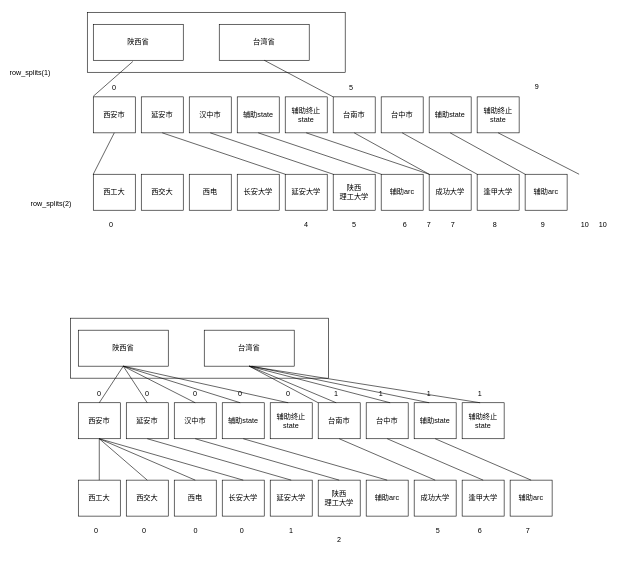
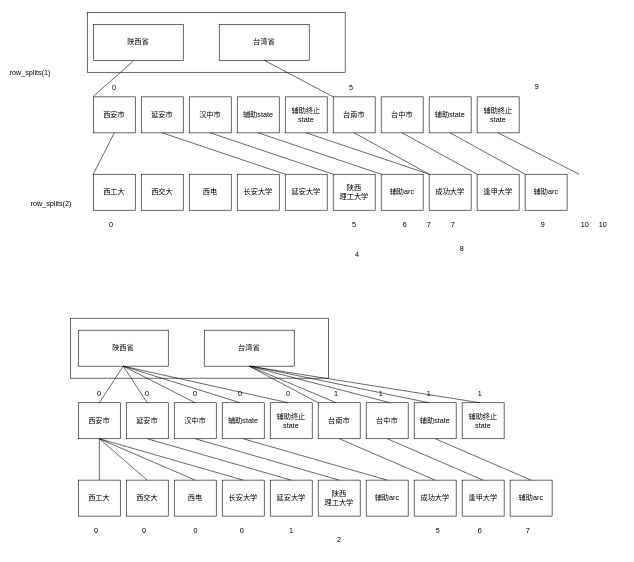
  <mxCell id="0" />
  <mxCell id="1" parent="0" />
  <mxCell id="2" value="" style="rounded=0;whiteSpace=wrap;html=1;" vertex="1" parent="1"><mxGeometry x="117" y="530" width="430" height="100" as="geometry" /></mxCell>
  <mxCell id="3" value="" style="rounded=0;whiteSpace=wrap;html=1;" vertex="1" parent="1"><mxGeometry x="145" y="20" width="430" height="100" as="geometry" /></mxCell>
  <mxCell id="4" value="陕西省" style="rounded=0;whiteSpace=wrap;html=1;" vertex="1" parent="1"><mxGeometry x="155" y="40" width="150" height="60" as="geometry" /></mxCell>
  <mxCell id="5" value="台湾省" style="rounded=0;whiteSpace=wrap;html=1;" vertex="1" parent="1"><mxGeometry x="365" y="40" width="150" height="60" as="geometry" /></mxCell>
  <mxCell id="6" value="西安市" style="rounded=0;whiteSpace=wrap;html=1;" vertex="1" parent="1"><mxGeometry x="155" y="161" width="70" height="60" as="geometry" /></mxCell>
  <mxCell id="7" value="延安市" style="rounded=0;whiteSpace=wrap;html=1;" vertex="1" parent="1"><mxGeometry x="235" y="161" width="70" height="60" as="geometry" /></mxCell>
  <mxCell id="8" value="汉中市" style="rounded=0;whiteSpace=wrap;html=1;" vertex="1" parent="1"><mxGeometry x="315" y="161" width="70" height="60" as="geometry" /></mxCell>
  <mxCell id="9" value="辅助state" style="rounded=0;whiteSpace=wrap;html=1;" vertex="1" parent="1"><mxGeometry x="395" y="161" width="70" height="60" as="geometry" /></mxCell>
  <mxCell id="10" value="辅助终止state" style="rounded=0;whiteSpace=wrap;html=1;" vertex="1" parent="1"><mxGeometry x="475" y="161" width="70" height="60" as="geometry" /></mxCell>
  <mxCell id="11" value="台南市" style="rounded=0;whiteSpace=wrap;html=1;" vertex="1" parent="1"><mxGeometry x="555" y="161" width="70" height="60" as="geometry" /></mxCell>
  <mxCell id="12" value="台中市" style="rounded=0;whiteSpace=wrap;html=1;" vertex="1" parent="1"><mxGeometry x="635" y="161" width="70" height="60" as="geometry" /></mxCell>
  <mxCell id="13" value="辅助state" style="rounded=0;whiteSpace=wrap;html=1;" vertex="1" parent="1"><mxGeometry x="715" y="161" width="70" height="60" as="geometry" /></mxCell>
  <mxCell id="14" value="辅助终止state" style="rounded=0;whiteSpace=wrap;html=1;" vertex="1" parent="1"><mxGeometry x="795" y="161" width="70" height="60" as="geometry" /></mxCell>
  <mxCell id="15" value="西工大" style="rounded=0;whiteSpace=wrap;html=1;" vertex="1" parent="1"><mxGeometry x="155" y="290" width="70" height="60" as="geometry" /></mxCell>
  <mxCell id="16" value="西交大" style="rounded=0;whiteSpace=wrap;html=1;" vertex="1" parent="1"><mxGeometry x="235" y="290" width="70" height="60" as="geometry" /></mxCell>
  <mxCell id="17" value="西电" style="rounded=0;whiteSpace=wrap;html=1;" vertex="1" parent="1"><mxGeometry x="315" y="290" width="70" height="60" as="geometry" /></mxCell>
  <mxCell id="18" value="长安大学" style="rounded=0;whiteSpace=wrap;html=1;" vertex="1" parent="1"><mxGeometry x="395" y="290" width="70" height="60" as="geometry" /></mxCell>
  <mxCell id="19" value="延安大学" style="rounded=0;whiteSpace=wrap;html=1;" vertex="1" parent="1"><mxGeometry x="475" y="290" width="70" height="60" as="geometry" /></mxCell>
  <mxCell id="20" value="陕西&lt;br&gt;理工大学" style="rounded=0;whiteSpace=wrap;html=1;" vertex="1" parent="1"><mxGeometry x="555" y="290" width="70" height="60" as="geometry" /></mxCell>
  <mxCell id="21" value="辅助arc" style="rounded=0;whiteSpace=wrap;html=1;" vertex="1" parent="1"><mxGeometry x="635" y="290" width="70" height="60" as="geometry" /></mxCell>
  <mxCell id="22" value="成功大学" style="rounded=0;whiteSpace=wrap;html=1;" vertex="1" parent="1"><mxGeometry x="715" y="290" width="70" height="60" as="geometry" /></mxCell>
  <mxCell id="23" value="逢甲大学" style="rounded=0;whiteSpace=wrap;html=1;" vertex="1" parent="1"><mxGeometry x="795" y="290" width="70" height="60" as="geometry" /></mxCell>
  <mxCell id="24" value="辅助arc" style="rounded=0;whiteSpace=wrap;html=1;" vertex="1" parent="1"><mxGeometry x="875" y="290" width="70" height="60" as="geometry" /></mxCell>
  <mxCell id="25" value="" style="endArrow=none;html=1;rounded=0;entryX=0.44;entryY=1.033;entryDx=0;entryDy=0;entryPerimeter=0;" edge="1" parent="1" target="4"><mxGeometry width="50" height="50" relative="1" as="geometry"><mxPoint x="155" y="160" as="sourcePoint" /><mxPoint x="535" y="200" as="targetPoint" /></mxGeometry></mxCell>
  <mxCell id="26" value="" style="endArrow=none;html=1;rounded=0;entryX=0.5;entryY=1;entryDx=0;entryDy=0;exitX=0;exitY=0;exitDx=0;exitDy=0;" edge="1" parent="1" source="11" target="5"><mxGeometry width="50" height="50" relative="1" as="geometry"><mxPoint x="485" y="250" as="sourcePoint" /><mxPoint x="535" y="200" as="targetPoint" /></mxGeometry></mxCell>
  <mxCell id="27" value="row_splits(1)" style="text;html=1;strokeColor=none;fillColor=none;align=center;verticalAlign=middle;whiteSpace=wrap;rounded=0;" vertex="1" parent="1"><mxGeometry x="20" y="106" width="60" height="30" as="geometry" /></mxCell>
  <mxCell id="28" value="row_splits(2)" style="text;html=1;strokeColor=none;fillColor=none;align=center;verticalAlign=middle;whiteSpace=wrap;rounded=0;" vertex="1" parent="1"><mxGeometry x="55" y="325" width="60" height="30" as="geometry" /></mxCell>
  <mxCell id="29" value="0" style="text;html=1;strokeColor=none;fillColor=none;align=center;verticalAlign=middle;whiteSpace=wrap;rounded=0;" vertex="1" parent="1"><mxGeometry x="160" y="131" width="60" height="30" as="geometry" /></mxCell>
  <mxCell id="30" value="5" style="text;html=1;strokeColor=none;fillColor=none;align=center;verticalAlign=middle;whiteSpace=wrap;rounded=0;" vertex="1" parent="1"><mxGeometry x="555" y="131" width="60" height="30" as="geometry" /></mxCell>
  <mxCell id="31" value="9" style="text;html=1;strokeColor=none;fillColor=none;align=center;verticalAlign=middle;whiteSpace=wrap;rounded=0;" vertex="1" parent="1"><mxGeometry x="865" y="130" width="60" height="30" as="geometry" /></mxCell>
  <mxCell id="32" value="0" style="text;html=1;strokeColor=none;fillColor=none;align=center;verticalAlign=middle;whiteSpace=wrap;rounded=0;" vertex="1" parent="1"><mxGeometry x="155" y="360" width="60" height="30" as="geometry" /></mxCell>
- <mxCell id="33" value="4" style="text;html=1;strokeColor=none;fillColor=none;align=center;verticalAlign=middle;whiteSpace=wrap;rounded=0;" vertex="1" parent="1"><mxGeometry x="480" y="360" width="60" height="30" as="geometry" /></mxCell>
+ <mxCell id="33" value="4" style="text;html=1;strokeColor=none;fillColor=none;align=center;verticalAlign=middle;whiteSpace=wrap;rounded=0;" vertex="1" parent="1"><mxGeometry x="565" y="410" width="60" height="30" as="geometry" /></mxCell>
  <mxCell id="34" value="5" style="text;html=1;strokeColor=none;fillColor=none;align=center;verticalAlign=middle;whiteSpace=wrap;rounded=0;" vertex="1" parent="1"><mxGeometry x="560" y="360" width="60" height="30" as="geometry" /></mxCell>
  <mxCell id="35" value="6" style="text;html=1;strokeColor=none;fillColor=none;align=center;verticalAlign=middle;whiteSpace=wrap;rounded=0;" vertex="1" parent="1"><mxGeometry x="645" y="360" width="60" height="30" as="geometry" /></mxCell>
  <mxCell id="36" value="7" style="text;html=1;strokeColor=none;fillColor=none;align=center;verticalAlign=middle;whiteSpace=wrap;rounded=0;" vertex="1" parent="1"><mxGeometry x="725" y="360" width="60" height="30" as="geometry" /></mxCell>
- <mxCell id="37" value="8" style="text;html=1;strokeColor=none;fillColor=none;align=center;verticalAlign=middle;whiteSpace=wrap;rounded=0;" vertex="1" parent="1"><mxGeometry x="795" y="360" width="60" height="30" as="geometry" /></mxCell>
+ <mxCell id="37" value="8" style="text;html=1;strokeColor=none;fillColor=none;align=center;verticalAlign=middle;whiteSpace=wrap;rounded=0;" vertex="1" parent="1"><mxGeometry x="740" y="400" width="60" height="30" as="geometry" /></mxCell>
  <mxCell id="38" value="9" style="text;html=1;strokeColor=none;fillColor=none;align=center;verticalAlign=middle;whiteSpace=wrap;rounded=0;" vertex="1" parent="1"><mxGeometry x="875" y="360" width="60" height="30" as="geometry" /></mxCell>
  <mxCell id="39" value="7" style="text;html=1;strokeColor=none;fillColor=none;align=center;verticalAlign=middle;whiteSpace=wrap;rounded=0;" vertex="1" parent="1"><mxGeometry x="685" y="360" width="60" height="30" as="geometry" /></mxCell>
  <mxCell id="40" value="10" style="text;html=1;strokeColor=none;fillColor=none;align=center;verticalAlign=middle;whiteSpace=wrap;rounded=0;" vertex="1" parent="1"><mxGeometry x="945" y="360" width="60" height="30" as="geometry" /></mxCell>
  <mxCell id="41" value="10" style="text;html=1;strokeColor=none;fillColor=none;align=center;verticalAlign=middle;whiteSpace=wrap;rounded=0;" vertex="1" parent="1"><mxGeometry x="975" y="360" width="60" height="30" as="geometry" /></mxCell>
  <mxCell id="42" value="" style="endArrow=none;html=1;rounded=0;exitX=0;exitY=0;exitDx=0;exitDy=0;entryX=0.5;entryY=1;entryDx=0;entryDy=0;" edge="1" parent="1" source="15" target="6"><mxGeometry width="50" height="50" relative="1" as="geometry"><mxPoint x="515" y="250" as="sourcePoint" /><mxPoint x="565" y="200" as="targetPoint" /></mxGeometry></mxCell>
  <mxCell id="43" value="" style="endArrow=none;html=1;rounded=0;exitX=0.5;exitY=1;exitDx=0;exitDy=0;entryX=0;entryY=0;entryDx=0;entryDy=0;" edge="1" parent="1" source="7" target="19"><mxGeometry width="50" height="50" relative="1" as="geometry"><mxPoint x="515" y="250" as="sourcePoint" /><mxPoint x="565" y="200" as="targetPoint" /></mxGeometry></mxCell>
  <mxCell id="44" value="" style="endArrow=none;html=1;rounded=0;exitX=0.5;exitY=1;exitDx=0;exitDy=0;entryX=0;entryY=0;entryDx=0;entryDy=0;" edge="1" parent="1" source="8" target="20"><mxGeometry width="50" height="50" relative="1" as="geometry"><mxPoint x="515" y="250" as="sourcePoint" /><mxPoint x="565" y="200" as="targetPoint" /></mxGeometry></mxCell>
  <mxCell id="45" value="" style="endArrow=none;html=1;rounded=0;exitX=0.5;exitY=1;exitDx=0;exitDy=0;entryX=0;entryY=0;entryDx=0;entryDy=0;" edge="1" parent="1" source="9" target="21"><mxGeometry width="50" height="50" relative="1" as="geometry"><mxPoint x="515" y="250" as="sourcePoint" /><mxPoint x="565" y="200" as="targetPoint" /></mxGeometry></mxCell>
  <mxCell id="46" value="" style="endArrow=none;html=1;rounded=0;exitX=0.5;exitY=1;exitDx=0;exitDy=0;entryX=0;entryY=0;entryDx=0;entryDy=0;" edge="1" parent="1" source="10" target="22"><mxGeometry width="50" height="50" relative="1" as="geometry"><mxPoint x="515" y="250" as="sourcePoint" /><mxPoint x="565" y="200" as="targetPoint" /></mxGeometry></mxCell>
  <mxCell id="47" value="" style="endArrow=none;html=1;rounded=0;entryX=0.5;entryY=1;entryDx=0;entryDy=0;exitX=0;exitY=0;exitDx=0;exitDy=0;" edge="1" parent="1" source="22" target="11"><mxGeometry width="50" height="50" relative="1" as="geometry"><mxPoint x="515" y="250" as="sourcePoint" /><mxPoint x="565" y="200" as="targetPoint" /></mxGeometry></mxCell>
  <mxCell id="48" value="" style="endArrow=none;html=1;rounded=0;entryX=0.5;entryY=1;entryDx=0;entryDy=0;exitX=0;exitY=0;exitDx=0;exitDy=0;" edge="1" parent="1" source="23" target="12"><mxGeometry width="50" height="50" relative="1" as="geometry"><mxPoint x="515" y="250" as="sourcePoint" /><mxPoint x="565" y="200" as="targetPoint" /></mxGeometry></mxCell>
  <mxCell id="49" value="" style="endArrow=none;html=1;rounded=0;entryX=0.5;entryY=1;entryDx=0;entryDy=0;exitX=0;exitY=0;exitDx=0;exitDy=0;" edge="1" parent="1" source="24" target="13"><mxGeometry width="50" height="50" relative="1" as="geometry"><mxPoint x="515" y="250" as="sourcePoint" /><mxPoint x="565" y="200" as="targetPoint" /></mxGeometry></mxCell>
  <mxCell id="50" value="" style="endArrow=none;html=1;rounded=0;entryX=0.5;entryY=1;entryDx=0;entryDy=0;" edge="1" parent="1" target="14"><mxGeometry width="50" height="50" relative="1" as="geometry"><mxPoint x="965" y="290" as="sourcePoint" /><mxPoint x="565" y="200" as="targetPoint" /></mxGeometry></mxCell>
  <mxCell id="51" value="陕西省" style="rounded=0;whiteSpace=wrap;html=1;" vertex="1" parent="1"><mxGeometry x="130" y="550" width="150" height="60" as="geometry" /></mxCell>
  <mxCell id="52" value="台湾省" style="rounded=0;whiteSpace=wrap;html=1;" vertex="1" parent="1"><mxGeometry x="340" y="550" width="150" height="60" as="geometry" /></mxCell>
  <mxCell id="53" value="西安市" style="rounded=0;whiteSpace=wrap;html=1;" vertex="1" parent="1"><mxGeometry x="130" y="671" width="70" height="60" as="geometry" /></mxCell>
  <mxCell id="54" value="延安市" style="rounded=0;whiteSpace=wrap;html=1;" vertex="1" parent="1"><mxGeometry x="210" y="671" width="70" height="60" as="geometry" /></mxCell>
  <mxCell id="55" value="汉中市" style="rounded=0;whiteSpace=wrap;html=1;" vertex="1" parent="1"><mxGeometry x="290" y="671" width="70" height="60" as="geometry" /></mxCell>
  <mxCell id="56" value="辅助state" style="rounded=0;whiteSpace=wrap;html=1;" vertex="1" parent="1"><mxGeometry x="370" y="671" width="70" height="60" as="geometry" /></mxCell>
  <mxCell id="57" value="辅助终止state" style="rounded=0;whiteSpace=wrap;html=1;" vertex="1" parent="1"><mxGeometry x="450" y="671" width="70" height="60" as="geometry" /></mxCell>
  <mxCell id="58" value="台南市" style="rounded=0;whiteSpace=wrap;html=1;" vertex="1" parent="1"><mxGeometry x="530" y="671" width="70" height="60" as="geometry" /></mxCell>
  <mxCell id="59" value="台中市" style="rounded=0;whiteSpace=wrap;html=1;" vertex="1" parent="1"><mxGeometry x="610" y="671" width="70" height="60" as="geometry" /></mxCell>
  <mxCell id="60" value="辅助state" style="rounded=0;whiteSpace=wrap;html=1;" vertex="1" parent="1"><mxGeometry x="690" y="671" width="70" height="60" as="geometry" /></mxCell>
  <mxCell id="61" value="辅助终止state" style="rounded=0;whiteSpace=wrap;html=1;" vertex="1" parent="1"><mxGeometry x="770" y="671" width="70" height="60" as="geometry" /></mxCell>
  <mxCell id="62" value="西工大" style="rounded=0;whiteSpace=wrap;html=1;" vertex="1" parent="1"><mxGeometry x="130" y="800" width="70" height="60" as="geometry" /></mxCell>
  <mxCell id="63" value="西交大" style="rounded=0;whiteSpace=wrap;html=1;" vertex="1" parent="1"><mxGeometry x="210" y="800" width="70" height="60" as="geometry" /></mxCell>
  <mxCell id="64" value="西电" style="rounded=0;whiteSpace=wrap;html=1;" vertex="1" parent="1"><mxGeometry x="290" y="800" width="70" height="60" as="geometry" /></mxCell>
  <mxCell id="65" value="长安大学" style="rounded=0;whiteSpace=wrap;html=1;" vertex="1" parent="1"><mxGeometry x="370" y="800" width="70" height="60" as="geometry" /></mxCell>
  <mxCell id="66" value="延安大学" style="rounded=0;whiteSpace=wrap;html=1;" vertex="1" parent="1"><mxGeometry x="450" y="800" width="70" height="60" as="geometry" /></mxCell>
  <mxCell id="67" value="陕西&lt;br&gt;理工大学" style="rounded=0;whiteSpace=wrap;html=1;" vertex="1" parent="1"><mxGeometry x="530" y="800" width="70" height="60" as="geometry" /></mxCell>
  <mxCell id="68" value="辅助arc" style="rounded=0;whiteSpace=wrap;html=1;" vertex="1" parent="1"><mxGeometry x="610" y="800" width="70" height="60" as="geometry" /></mxCell>
  <mxCell id="69" value="成功大学" style="rounded=0;whiteSpace=wrap;html=1;" vertex="1" parent="1"><mxGeometry x="690" y="800" width="70" height="60" as="geometry" /></mxCell>
  <mxCell id="70" value="逢甲大学" style="rounded=0;whiteSpace=wrap;html=1;" vertex="1" parent="1"><mxGeometry x="770" y="800" width="70" height="60" as="geometry" /></mxCell>
  <mxCell id="71" value="辅助arc" style="rounded=0;whiteSpace=wrap;html=1;" vertex="1" parent="1"><mxGeometry x="850" y="800" width="70" height="60" as="geometry" /></mxCell>
  <mxCell id="72" value="" style="endArrow=none;html=1;rounded=0;exitX=0.5;exitY=1;exitDx=0;exitDy=0;entryX=0.5;entryY=1;entryDx=0;entryDy=0;" edge="1" parent="1" target="51" source="74"><mxGeometry width="50" height="50" relative="1" as="geometry"><mxPoint x="130" y="670" as="sourcePoint" /><mxPoint x="209" y="602" as="targetPoint" /></mxGeometry></mxCell>
  <mxCell id="73" value="" style="endArrow=none;html=1;rounded=0;entryX=0.5;entryY=1;entryDx=0;entryDy=0;exitX=0;exitY=0;exitDx=0;exitDy=0;" edge="1" parent="1" source="58" target="52"><mxGeometry width="50" height="50" relative="1" as="geometry"><mxPoint x="460" y="760" as="sourcePoint" /><mxPoint x="510" y="710" as="targetPoint" /></mxGeometry></mxCell>
  <mxCell id="74" value="0" style="text;html=1;strokeColor=none;fillColor=none;align=center;verticalAlign=middle;whiteSpace=wrap;rounded=0;" vertex="1" parent="1"><mxGeometry x="135" y="641" width="60" height="30" as="geometry" /></mxCell>
  <mxCell id="75" value="1" style="text;html=1;strokeColor=none;fillColor=none;align=center;verticalAlign=middle;whiteSpace=wrap;rounded=0;" vertex="1" parent="1"><mxGeometry x="530" y="641" width="60" height="30" as="geometry" /></mxCell>
  <mxCell id="76" value="1" style="text;html=1;strokeColor=none;fillColor=none;align=center;verticalAlign=middle;whiteSpace=wrap;rounded=0;" vertex="1" parent="1"><mxGeometry x="770" y="641" width="60" height="30" as="geometry" /></mxCell>
  <mxCell id="77" value="0" style="text;html=1;strokeColor=none;fillColor=none;align=center;verticalAlign=middle;whiteSpace=wrap;rounded=0;" vertex="1" parent="1"><mxGeometry x="130" y="870" width="60" height="30" as="geometry" /></mxCell>
  <mxCell id="78" value="1" style="text;html=1;strokeColor=none;fillColor=none;align=center;verticalAlign=middle;whiteSpace=wrap;rounded=0;" vertex="1" parent="1"><mxGeometry x="455" y="870" width="60" height="30" as="geometry" /></mxCell>
  <mxCell id="79" value="2" style="text;html=1;strokeColor=none;fillColor=none;align=center;verticalAlign=middle;whiteSpace=wrap;rounded=0;" vertex="1" parent="1"><mxGeometry x="535" y="885" width="60" height="30" as="geometry" /></mxCell>
  <mxCell id="80" value="5" style="text;html=1;strokeColor=none;fillColor=none;align=center;verticalAlign=middle;whiteSpace=wrap;rounded=0;" vertex="1" parent="1"><mxGeometry x="700" y="870" width="60" height="30" as="geometry" /></mxCell>
  <mxCell id="81" value="6" style="text;html=1;strokeColor=none;fillColor=none;align=center;verticalAlign=middle;whiteSpace=wrap;rounded=0;" vertex="1" parent="1"><mxGeometry x="770" y="870" width="60" height="30" as="geometry" /></mxCell>
  <mxCell id="82" value="7" style="text;html=1;strokeColor=none;fillColor=none;align=center;verticalAlign=middle;whiteSpace=wrap;rounded=0;" vertex="1" parent="1"><mxGeometry x="850" y="870" width="60" height="30" as="geometry" /></mxCell>
  <mxCell id="83" value="" style="endArrow=none;html=1;rounded=0;exitX=0.5;exitY=0;exitDx=0;exitDy=0;entryX=0.5;entryY=1;entryDx=0;entryDy=0;" edge="1" parent="1" source="62" target="53"><mxGeometry width="50" height="50" relative="1" as="geometry"><mxPoint x="490" y="760" as="sourcePoint" /><mxPoint x="540" y="710" as="targetPoint" /></mxGeometry></mxCell>
  <mxCell id="84" value="" style="endArrow=none;html=1;rounded=0;exitX=0.5;exitY=1;exitDx=0;exitDy=0;entryX=0.5;entryY=0;entryDx=0;entryDy=0;" edge="1" parent="1" source="54" target="66"><mxGeometry width="50" height="50" relative="1" as="geometry"><mxPoint x="490" y="760" as="sourcePoint" /><mxPoint x="540" y="710" as="targetPoint" /></mxGeometry></mxCell>
  <mxCell id="85" value="" style="endArrow=none;html=1;rounded=0;exitX=0.5;exitY=1;exitDx=0;exitDy=0;entryX=0.5;entryY=0;entryDx=0;entryDy=0;" edge="1" parent="1" source="55" target="67"><mxGeometry width="50" height="50" relative="1" as="geometry"><mxPoint x="490" y="760" as="sourcePoint" /><mxPoint x="540" y="710" as="targetPoint" /></mxGeometry></mxCell>
  <mxCell id="86" value="" style="endArrow=none;html=1;rounded=0;exitX=0.5;exitY=1;exitDx=0;exitDy=0;entryX=0.5;entryY=0;entryDx=0;entryDy=0;" edge="1" parent="1" source="56" target="68"><mxGeometry width="50" height="50" relative="1" as="geometry"><mxPoint x="490" y="760" as="sourcePoint" /><mxPoint x="540" y="710" as="targetPoint" /></mxGeometry></mxCell>
  <mxCell id="87" value="" style="endArrow=none;html=1;rounded=0;entryX=0.5;entryY=1;entryDx=0;entryDy=0;exitX=0.5;exitY=0;exitDx=0;exitDy=0;" edge="1" parent="1" source="69" target="58"><mxGeometry width="50" height="50" relative="1" as="geometry"><mxPoint x="490" y="760" as="sourcePoint" /><mxPoint x="540" y="710" as="targetPoint" /></mxGeometry></mxCell>
  <mxCell id="88" value="" style="endArrow=none;html=1;rounded=0;entryX=0.5;entryY=1;entryDx=0;entryDy=0;exitX=0.5;exitY=0;exitDx=0;exitDy=0;" edge="1" parent="1" source="70" target="59"><mxGeometry width="50" height="50" relative="1" as="geometry"><mxPoint x="490" y="760" as="sourcePoint" /><mxPoint x="540" y="710" as="targetPoint" /></mxGeometry></mxCell>
  <mxCell id="89" value="" style="endArrow=none;html=1;rounded=0;entryX=0.5;entryY=1;entryDx=0;entryDy=0;exitX=0.5;exitY=0;exitDx=0;exitDy=0;" edge="1" parent="1" source="71" target="60"><mxGeometry width="50" height="50" relative="1" as="geometry"><mxPoint x="490" y="760" as="sourcePoint" /><mxPoint x="540" y="710" as="targetPoint" /></mxGeometry></mxCell>
  <mxCell id="90" value="0" style="text;html=1;strokeColor=none;fillColor=none;align=center;verticalAlign=middle;whiteSpace=wrap;rounded=0;" vertex="1" parent="1"><mxGeometry x="215" y="641" width="60" height="30" as="geometry" /></mxCell>
  <mxCell id="91" value="0" style="text;html=1;strokeColor=none;fillColor=none;align=center;verticalAlign=middle;whiteSpace=wrap;rounded=0;" vertex="1" parent="1"><mxGeometry x="295" y="641" width="60" height="30" as="geometry" /></mxCell>
  <mxCell id="92" value="0" style="text;html=1;strokeColor=none;fillColor=none;align=center;verticalAlign=middle;whiteSpace=wrap;rounded=0;" vertex="1" parent="1"><mxGeometry x="370" y="641" width="60" height="30" as="geometry" /></mxCell>
  <mxCell id="93" value="0" style="text;html=1;strokeColor=none;fillColor=none;align=center;verticalAlign=middle;whiteSpace=wrap;rounded=0;" vertex="1" parent="1"><mxGeometry x="450" y="641" width="60" height="30" as="geometry" /></mxCell>
  <mxCell id="94" value="1" style="text;html=1;strokeColor=none;fillColor=none;align=center;verticalAlign=middle;whiteSpace=wrap;rounded=0;" vertex="1" parent="1"><mxGeometry x="605" y="641" width="60" height="30" as="geometry" /></mxCell>
  <mxCell id="95" value="1" style="text;html=1;strokeColor=none;fillColor=none;align=center;verticalAlign=middle;whiteSpace=wrap;rounded=0;" vertex="1" parent="1"><mxGeometry x="685" y="641" width="60" height="30" as="geometry" /></mxCell>
  <mxCell id="96" value="" style="endArrow=none;html=1;rounded=0;exitX=0.5;exitY=1;exitDx=0;exitDy=0;entryX=0.5;entryY=1;entryDx=0;entryDy=0;" edge="1" parent="1" source="93" target="51"><mxGeometry width="50" height="50" relative="1" as="geometry"><mxPoint x="476" y="777" as="sourcePoint" /><mxPoint x="249" y="631" as="targetPoint" /></mxGeometry></mxCell>
  <mxCell id="97" value="" style="endArrow=none;html=1;rounded=0;exitX=0.5;exitY=1;exitDx=0;exitDy=0;entryX=0.5;entryY=1;entryDx=0;entryDy=0;" edge="1" parent="1" source="90" target="51"><mxGeometry width="50" height="50" relative="1" as="geometry"><mxPoint x="476" y="777" as="sourcePoint" /><mxPoint x="205" y="626" as="targetPoint" /></mxGeometry></mxCell>
  <mxCell id="98" value="" style="endArrow=none;html=1;rounded=0;exitX=0.5;exitY=1;exitDx=0;exitDy=0;entryX=0.5;entryY=1;entryDx=0;entryDy=0;" edge="1" parent="1" source="91" target="51"><mxGeometry width="50" height="50" relative="1" as="geometry"><mxPoint x="476" y="777" as="sourcePoint" /><mxPoint x="225" y="620" as="targetPoint" /></mxGeometry></mxCell>
  <mxCell id="99" value="" style="endArrow=none;html=1;rounded=0;entryX=0.5;entryY=1;entryDx=0;entryDy=0;exitX=0.5;exitY=1;exitDx=0;exitDy=0;" edge="1" parent="1" source="51" target="92"><mxGeometry width="50" height="50" relative="1" as="geometry"><mxPoint x="476" y="777" as="sourcePoint" /><mxPoint x="526" y="727" as="targetPoint" /></mxGeometry></mxCell>
  <mxCell id="100" value="" style="endArrow=none;html=1;rounded=0;entryX=0.5;entryY=1;entryDx=0;entryDy=0;exitX=0.5;exitY=1;exitDx=0;exitDy=0;" edge="1" parent="1" source="75" target="52"><mxGeometry width="50" height="50" relative="1" as="geometry"><mxPoint x="476" y="777" as="sourcePoint" /><mxPoint x="526" y="727" as="targetPoint" /></mxGeometry></mxCell>
  <mxCell id="101" value="" style="endArrow=none;html=1;rounded=0;entryX=0.5;entryY=1;entryDx=0;entryDy=0;exitX=0.75;exitY=1;exitDx=0;exitDy=0;" edge="1" parent="1" source="94" target="52"><mxGeometry width="50" height="50" relative="1" as="geometry"><mxPoint x="476" y="777" as="sourcePoint" /><mxPoint x="526" y="727" as="targetPoint" /></mxGeometry></mxCell>
  <mxCell id="102" value="" style="endArrow=none;html=1;rounded=0;exitX=0.5;exitY=1;exitDx=0;exitDy=0;" edge="1" parent="1" source="95"><mxGeometry width="50" height="50" relative="1" as="geometry"><mxPoint x="476" y="777" as="sourcePoint" /><mxPoint x="419" y="610" as="targetPoint" /></mxGeometry></mxCell>
  <mxCell id="103" value="" style="endArrow=none;html=1;rounded=0;entryX=0.5;entryY=1;entryDx=0;entryDy=0;exitX=0.5;exitY=1;exitDx=0;exitDy=0;" edge="1" parent="1" source="76" target="52"><mxGeometry width="50" height="50" relative="1" as="geometry"><mxPoint x="476" y="777" as="sourcePoint" /><mxPoint x="526" y="727" as="targetPoint" /></mxGeometry></mxCell>
  <mxCell id="104" value="" style="endArrow=none;html=1;rounded=0;entryX=0.5;entryY=1;entryDx=0;entryDy=0;exitX=0.5;exitY=0;exitDx=0;exitDy=0;" edge="1" parent="1" source="65" target="53"><mxGeometry width="50" height="50" relative="1" as="geometry"><mxPoint x="476" y="777" as="sourcePoint" /><mxPoint x="526" y="727" as="targetPoint" /></mxGeometry></mxCell>
  <mxCell id="105" value="" style="endArrow=none;html=1;rounded=0;entryX=0.5;entryY=1;entryDx=0;entryDy=0;exitX=0.5;exitY=0;exitDx=0;exitDy=0;" edge="1" parent="1" source="64" target="53"><mxGeometry width="50" height="50" relative="1" as="geometry"><mxPoint x="476" y="777" as="sourcePoint" /><mxPoint x="526" y="727" as="targetPoint" /></mxGeometry></mxCell>
  <mxCell id="106" value="" style="endArrow=none;html=1;rounded=0;entryX=0.5;entryY=1;entryDx=0;entryDy=0;exitX=0.5;exitY=0;exitDx=0;exitDy=0;" edge="1" parent="1" source="63" target="53"><mxGeometry width="50" height="50" relative="1" as="geometry"><mxPoint x="476" y="777" as="sourcePoint" /><mxPoint x="526" y="727" as="targetPoint" /></mxGeometry></mxCell>
  <mxCell id="107" value="0" style="text;html=1;strokeColor=none;fillColor=none;align=center;verticalAlign=middle;whiteSpace=wrap;rounded=0;" vertex="1" parent="1"><mxGeometry x="210" y="870" width="60" height="30" as="geometry" /></mxCell>
  <mxCell id="108" value="0" style="text;html=1;strokeColor=none;fillColor=none;align=center;verticalAlign=middle;whiteSpace=wrap;rounded=0;" vertex="1" parent="1"><mxGeometry x="296" y="870" width="60" height="30" as="geometry" /></mxCell>
  <mxCell id="109" value="0" style="text;html=1;strokeColor=none;fillColor=none;align=center;verticalAlign=middle;whiteSpace=wrap;rounded=0;" vertex="1" parent="1"><mxGeometry x="373" y="870" width="60" height="30" as="geometry" /></mxCell>
